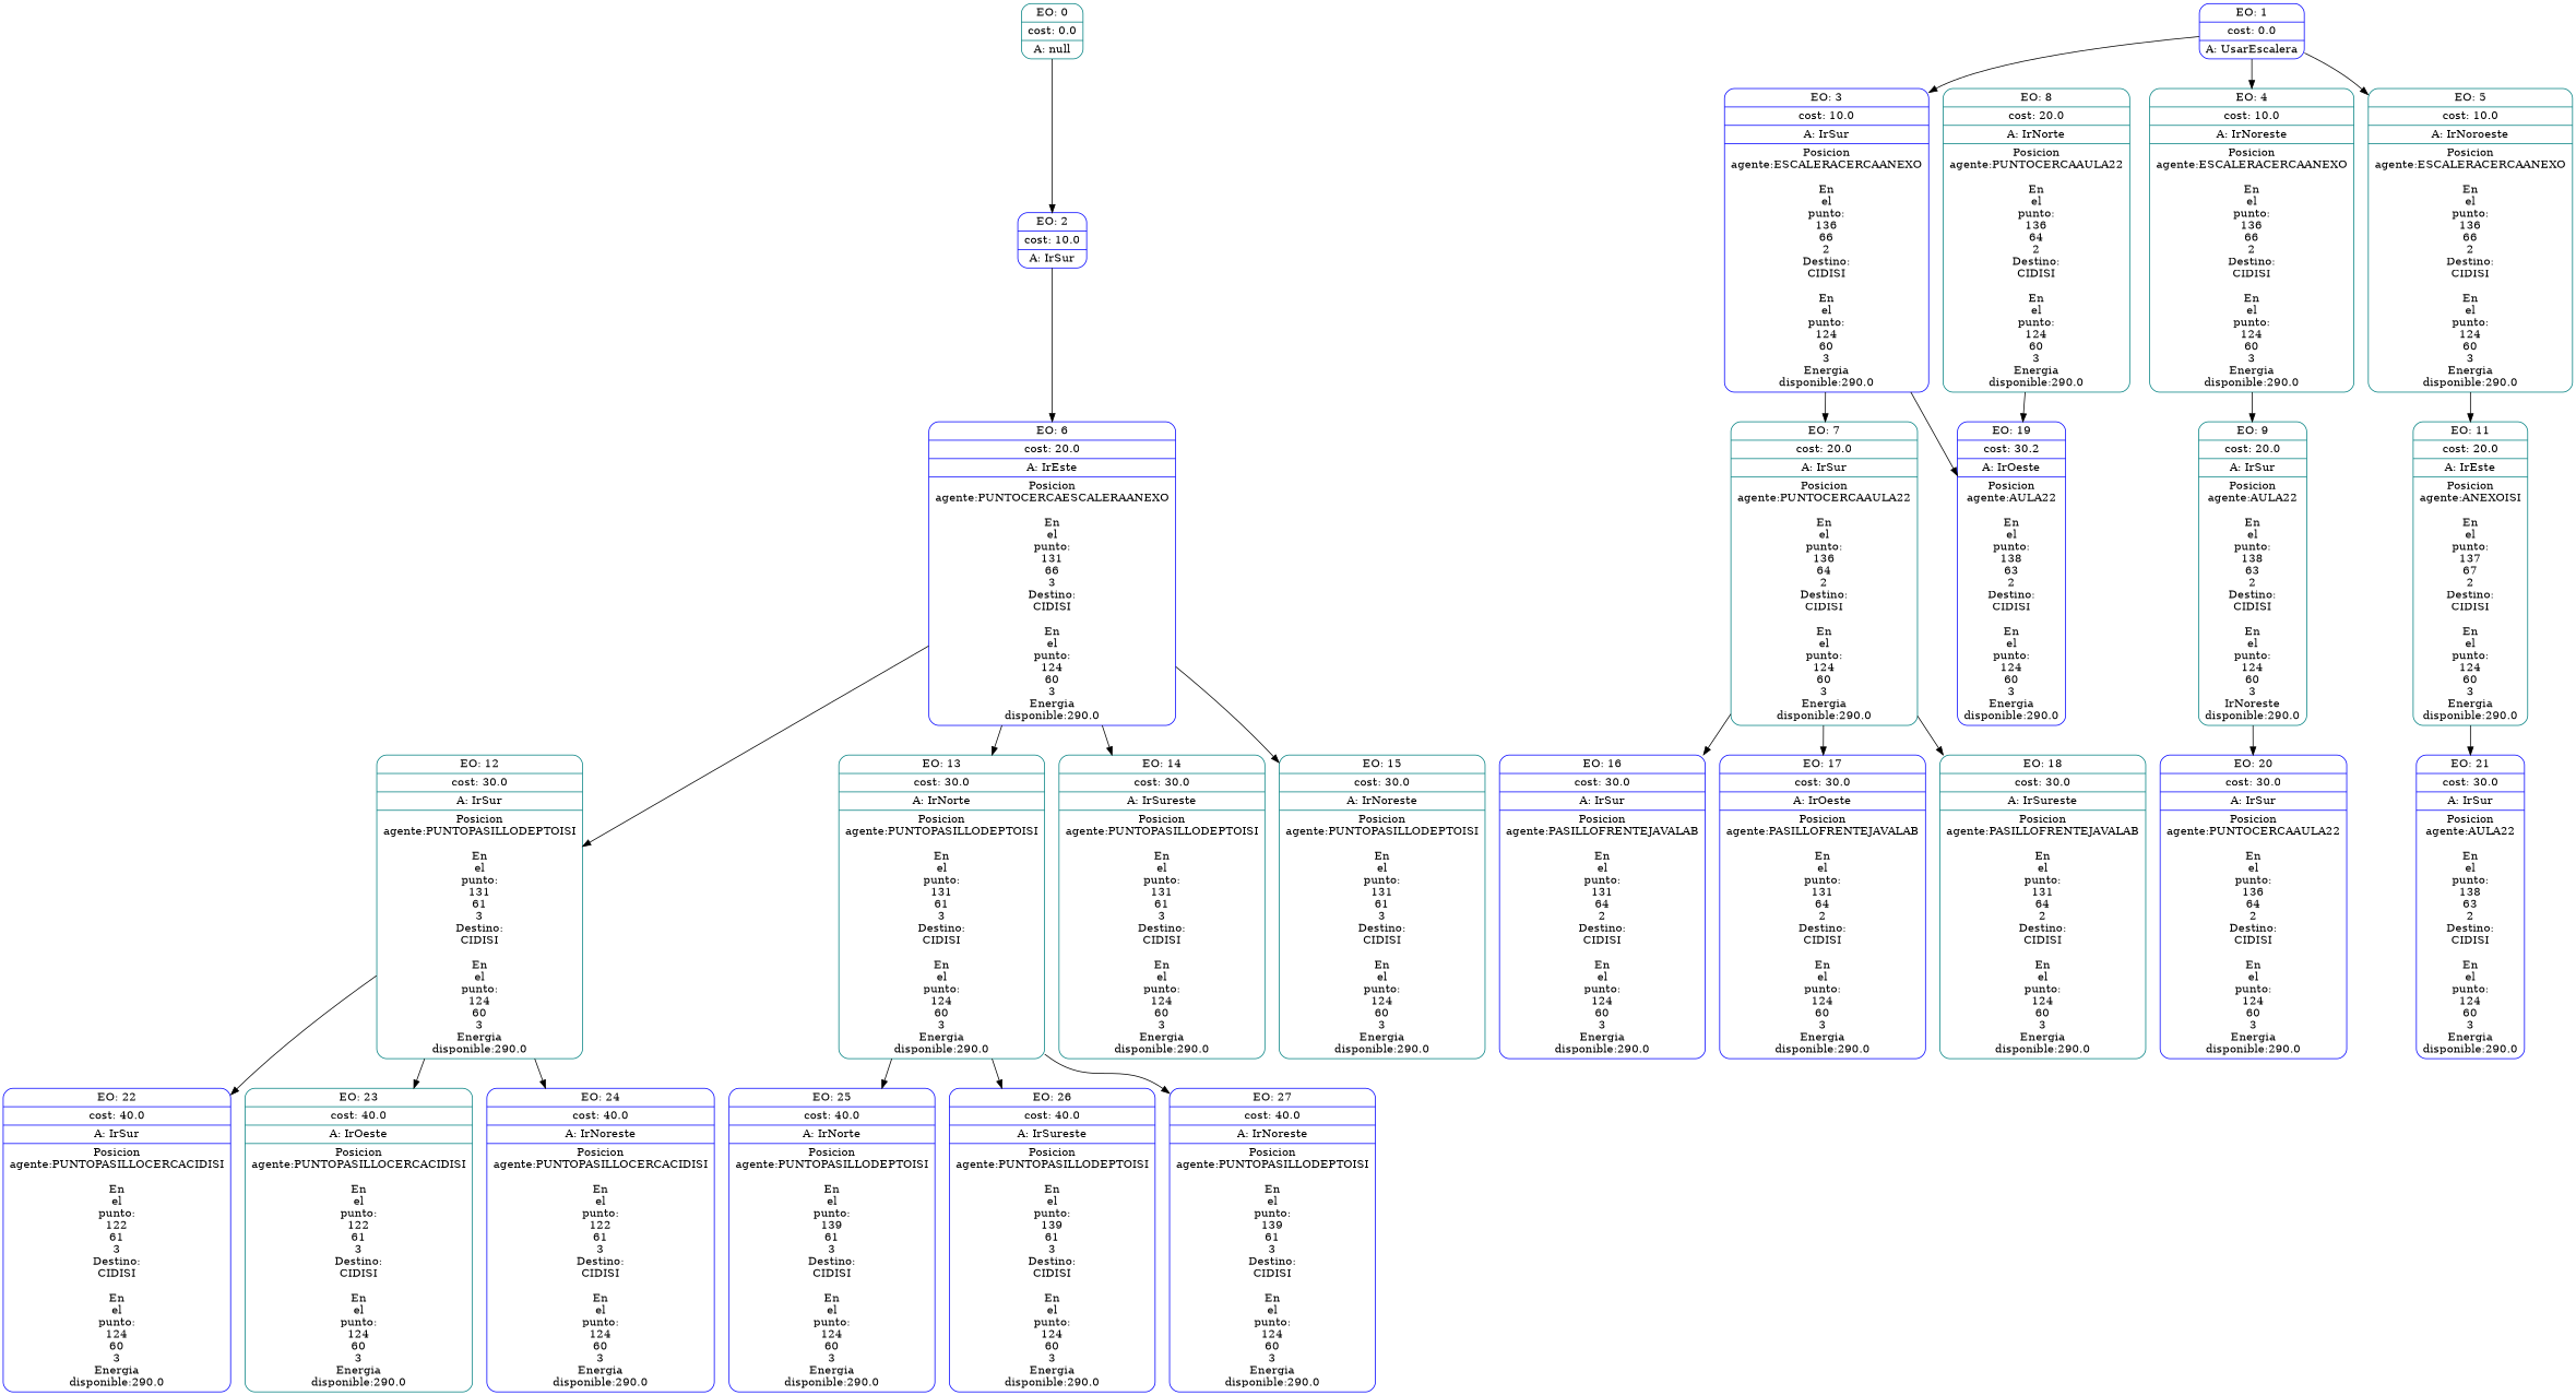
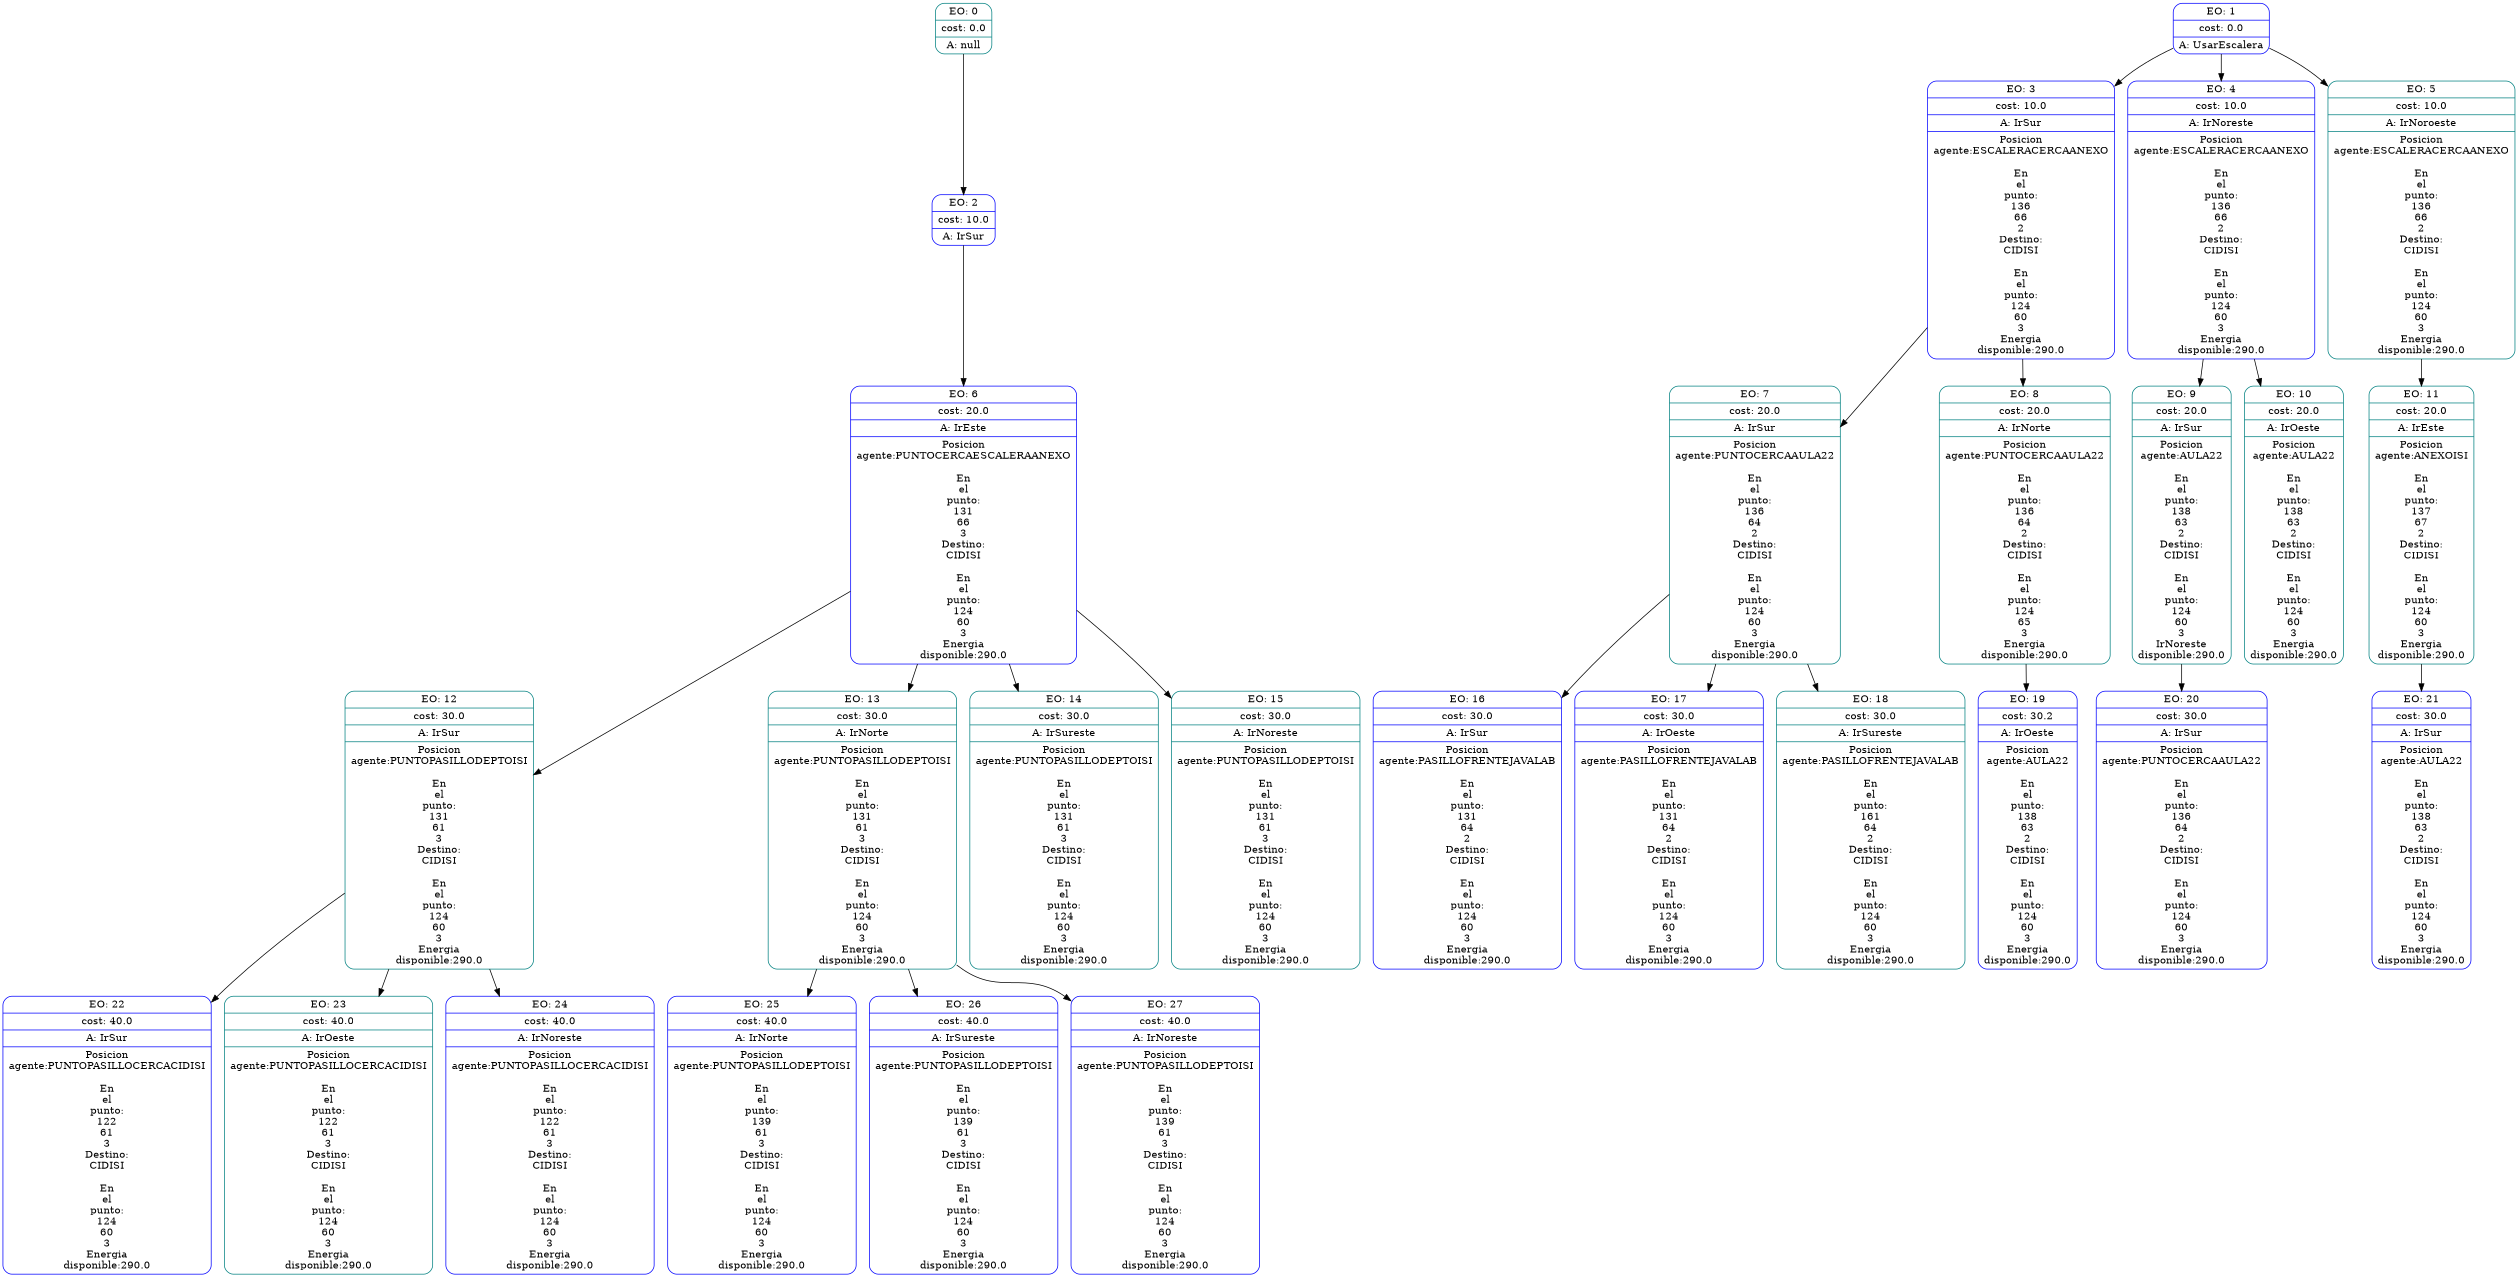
  digraph {
    node [color=blue shape=Mrecord]
    n1 [color=teal label="{EO: 0|cost: 0.0|A: null}"]
    n2 [label="{EO: 2|cost: 10.0|A: IrSur}"]
    n3 [label="{EO: 1|cost: 0.0|A: UsarEscalera}"]
    n4 [label="{EO: 3|cost: 10.0|A: IrSur|Posicion\nagente:ESCALERACERCAANEXO\n\nEn\nel\npunto:\n136\n66\n2\nDestino:\nCIDISI\n\nEn\nel\npunto:\n124\n60\n3\nEnergia\ndisponible:290.0\n}"]
-   n5 [color=teal label="{EO: 4|cost: 10.0|A: IrNoreste|Posicion\nagente:ESCALERACERCAANEXO\n\nEn\nel\npunto:\n136\n66\n2\nDestino:\nCIDISI\n\nEn\nel\npunto:\n124\n60\n3\nEnergia\ndisponible:290.0\n}"]
+   n5 [label="{EO: 4|cost: 10.0|A: IrNoreste|Posicion\nagente:ESCALERACERCAANEXO\n\nEn\nel\npunto:\n136\n66\n2\nDestino:\nCIDISI\n\nEn\nel\npunto:\n124\n60\n3\nEnergia\ndisponible:290.0\n}"]
    n6 [color=teal label="{EO: 5|cost: 10.0|A: IrNoroeste|Posicion\nagente:ESCALERACERCAANEXO\n\nEn\nel\npunto:\n136\n66\n2\nDestino:\nCIDISI\n\nEn\nel\npunto:\n124\n60\n3\nEnergia\ndisponible:290.0\n}"]
    n7 [label="{EO: 6|cost: 20.0|A: IrEste|Posicion\nagente:PUNTOCERCAESCALERAANEXO\n\nEn\nel\npunto:\n131\n66\n3\nDestino:\nCIDISI\n\nEn\nel\npunto:\n124\n60\n3\nEnergia\ndisponible:290.0\n}"]
    n8 [color=teal label="{EO: 7|cost: 20.0|A: IrSur|Posicion\nagente:PUNTOCERCAAULA22\n\nEn\nel\npunto:\n136\n64\n2\nDestino:\nCIDISI\n\nEn\nel\npunto:\n124\n60\n3\nEnergia\ndisponible:290.0\n}"]
-   n9 [color=teal label="{EO: 8|cost: 20.0|A: IrNorte|Posicion\nagente:PUNTOCERCAAULA22\n\nEn\nel\npunto:\n136\n64\n2\nDestino:\nCIDISI\n\nEn\nel\npunto:\n124\n60\n3\nEnergia\ndisponible:290.0\n}"]
+   n9 [color=teal label="{EO: 8|cost: 20.0|A: IrNorte|Posicion\nagente:PUNTOCERCAAULA22\n\nEn\nel\npunto:\n136\n64\n2\nDestino:\nCIDISI\n\nEn\nel\npunto:\n124\n65\n3\nEnergia\ndisponible:290.0\n}"]
    n10 [color=teal label="{EO: 9|cost: 20.0|A: IrSur|Posicion\nagente:AULA22\n\nEn\nel\npunto:\n138\n63\n2\nDestino:\nCIDISI\n\nEn\nel\npunto:\n124\n60\n3\nIrNoreste\ndisponible:290.0\n}"]
+   n11 [color=teal label="{EO: 10|cost: 20.0|A: IrOeste|Posicion\nagente:AULA22\n\nEn\nel\npunto:\n138\n63\n2\nDestino:\nCIDISI\n\nEn\nel\npunto:\n124\n60\n3\nEnergia\ndisponible:290.0\n}"]
    n12 [color=teal label="{EO: 11|cost: 20.0|A: IrEste|Posicion\nagente:ANEXOISI\n\nEn\nel\npunto:\n137\n67\n2\nDestino:\nCIDISI\n\nEn\nel\npunto:\n124\n60\n3\nEnergia\ndisponible:290.0\n}"]
    n13 [label="{EO: 16|cost: 30.0|A: IrSur|Posicion\nagente:PASILLOFRENTEJAVALAB\n\nEn\nel\npunto:\n131\n64\n2\nDestino:\nCIDISI\n\nEn\nel\npunto:\n124\n60\n3\nEnergia\ndisponible:290.0\n}"]
    n14 [label="{EO: 17|cost: 30.0|A: IrOeste|Posicion\nagente:PASILLOFRENTEJAVALAB\n\nEn\nel\npunto:\n131\n64\n2\nDestino:\nCIDISI\n\nEn\nel\npunto:\n124\n60\n3\nEnergia\ndisponible:290.0\n}"]
-   n15 [color=teal label="{EO: 18|cost: 30.0|A: IrSureste|Posicion\nagente:PASILLOFRENTEJAVALAB\n\nEn\nel\npunto:\n131\n64\n2\nDestino:\nCIDISI\n\nEn\nel\npunto:\n124\n60\n3\nEnergia\ndisponible:290.0\n}"]
+   n15 [color=teal label="{EO: 18|cost: 30.0|A: IrSureste|Posicion\nagente:PASILLOFRENTEJAVALAB\n\nEn\nel\npunto:\n161\n64\n2\nDestino:\nCIDISI\n\nEn\nel\npunto:\n124\n60\n3\nEnergia\ndisponible:290.0\n}"]
    n16 [label="{EO: 19|cost: 30.2|A: IrOeste|Posicion\nagente:AULA22\n\nEn\nel\npunto:\n138\n63\n2\nDestino:\nCIDISI\n\nEn\nel\npunto:\n124\n60\n3\nEnergia\ndisponible:290.0\n}"]
    n17 [label="{EO: 20|cost: 30.0|A: IrSur|Posicion\nagente:PUNTOCERCAAULA22\n\nEn\nel\npunto:\n136\n64\n2\nDestino:\nCIDISI\n\nEn\nel\npunto:\n124\n60\n3\nEnergia\ndisponible:290.0\n}"]
    n18 [label="{EO: 21|cost: 30.0|A: IrSur|Posicion\nagente:AULA22\n\nEn\nel\npunto:\n138\n63\n2\nDestino:\nCIDISI\n\nEn\nel\npunto:\n124\n60\n3\nEnergia\ndisponible:290.0\n}"]
    n19 [color=teal label="{EO: 12|cost: 30.0|A: IrSur|Posicion\nagente:PUNTOPASILLODEPTOISI\n\nEn\nel\npunto:\n131\n61\n3\nDestino:\nCIDISI\n\nEn\nel\npunto:\n124\n60\n3\nEnergia\ndisponible:290.0\n}"]
    n20 [color=teal label="{EO: 13|cost: 30.0|A: IrNorte|Posicion\nagente:PUNTOPASILLODEPTOISI\n\nEn\nel\npunto:\n131\n61\n3\nDestino:\nCIDISI\n\nEn\nel\npunto:\n124\n60\n3\nEnergia\ndisponible:290.0\n}"]
    n21 [color=teal label="{EO: 14|cost: 30.0|A: IrSureste|Posicion\nagente:PUNTOPASILLODEPTOISI\n\nEn\nel\npunto:\n131\n61\n3\nDestino:\nCIDISI\n\nEn\nel\npunto:\n124\n60\n3\nEnergia\ndisponible:290.0\n}"]
    n22 [color=teal label="{EO: 15|cost: 30.0|A: IrNoreste|Posicion\nagente:PUNTOPASILLODEPTOISI\n\nEn\nel\npunto:\n131\n61\n3\nDestino:\nCIDISI\n\nEn\nel\npunto:\n124\n60\n3\nEnergia\ndisponible:290.0\n}"]
    n23 [label="{EO: 22|cost: 40.0|A: IrSur|Posicion\nagente:PUNTOPASILLOCERCACIDISI\n\nEn\nel\npunto:\n122\n61\n3\nDestino:\nCIDISI\n\nEn\nel\npunto:\n124\n60\n3\nEnergia\ndisponible:290.0\n}"]
    n24 [color=teal label="{EO: 23|cost: 40.0|A: IrOeste|Posicion\nagente:PUNTOPASILLOCERCACIDISI\n\nEn\nel\npunto:\n122\n61\n3\nDestino:\nCIDISI\n\nEn\nel\npunto:\n124\n60\n3\nEnergia\ndisponible:290.0\n}"]
    n25 [label="{EO: 24|cost: 40.0|A: IrNoreste|Posicion\nagente:PUNTOPASILLOCERCACIDISI\n\nEn\nel\npunto:\n122\n61\n3\nDestino:\nCIDISI\n\nEn\nel\npunto:\n124\n60\n3\nEnergia\ndisponible:290.0\n}"]
    n26 [label="{EO: 25|cost: 40.0|A: IrNorte|Posicion\nagente:PUNTOPASILLODEPTOISI\n\nEn\nel\npunto:\n139\n61\n3\nDestino:\nCIDISI\n\nEn\nel\npunto:\n124\n60\n3\nEnergia\ndisponible:290.0\n}"]
    n27 [label="{EO: 26|cost: 40.0|A: IrSureste|Posicion\nagente:PUNTOPASILLODEPTOISI\n\nEn\nel\npunto:\n139\n61\n3\nDestino:\nCIDISI\n\nEn\nel\npunto:\n124\n60\n3\nEnergia\ndisponible:290.0\n}"]
    n28 [label="{EO: 27|cost: 40.0|A: IrNoreste|Posicion\nagente:PUNTOPASILLODEPTOISI\n\nEn\nel\npunto:\n139\n61\n3\nDestino:\nCIDISI\n\nEn\nel\npunto:\n124\n60\n3\nEnergia\ndisponible:290.0\n}"]
    n1 -> n2
    n2 -> n7
    n3 -> n4
    n3 -> n5
    n3 -> n6
    n4 -> n8
-   n4 -> n16
+   n4 -> n9
    n5 -> n10
+   n5 -> n11
    n6 -> n12
    n7 -> n19
    n7 -> n20
    n7 -> n21
    n7 -> n22
    n8 -> n13
    n8 -> n14
    n8 -> n15
    n9 -> n16
    n10 -> n17
    n12 -> n18
    n19 -> n23
    n19 -> n24
    n19 -> n25
    n20 -> n26
    n20 -> n27
    n20 -> n28
  }
